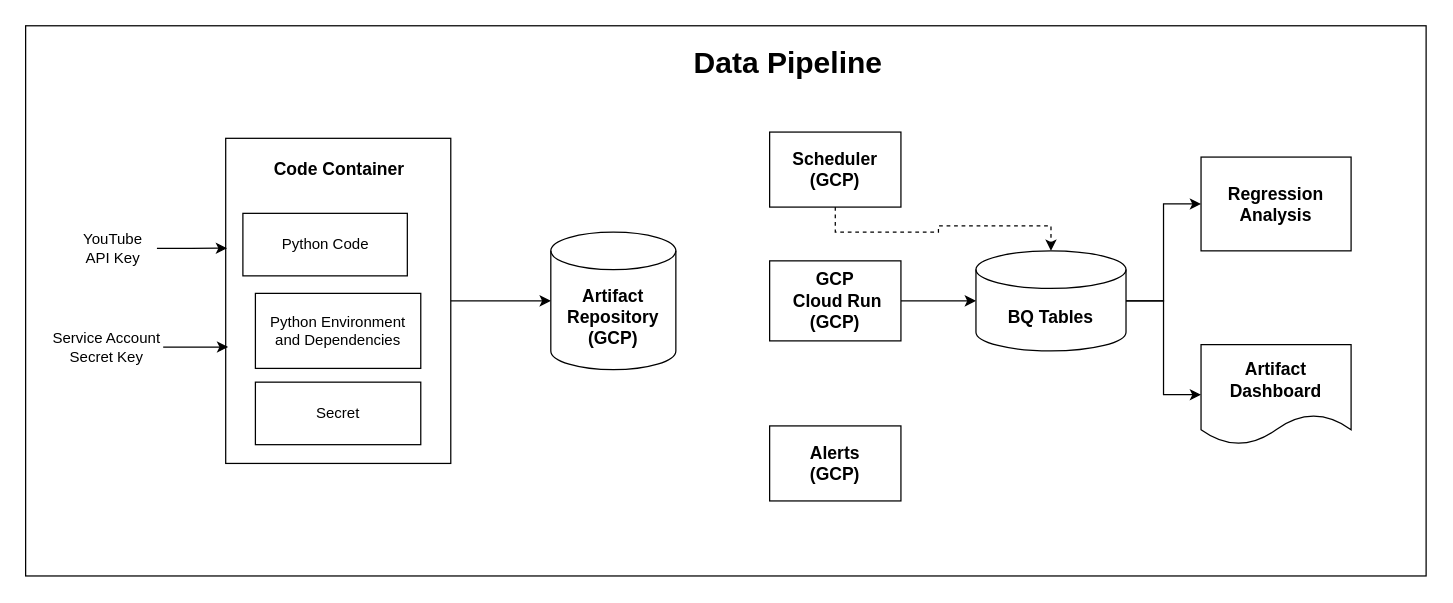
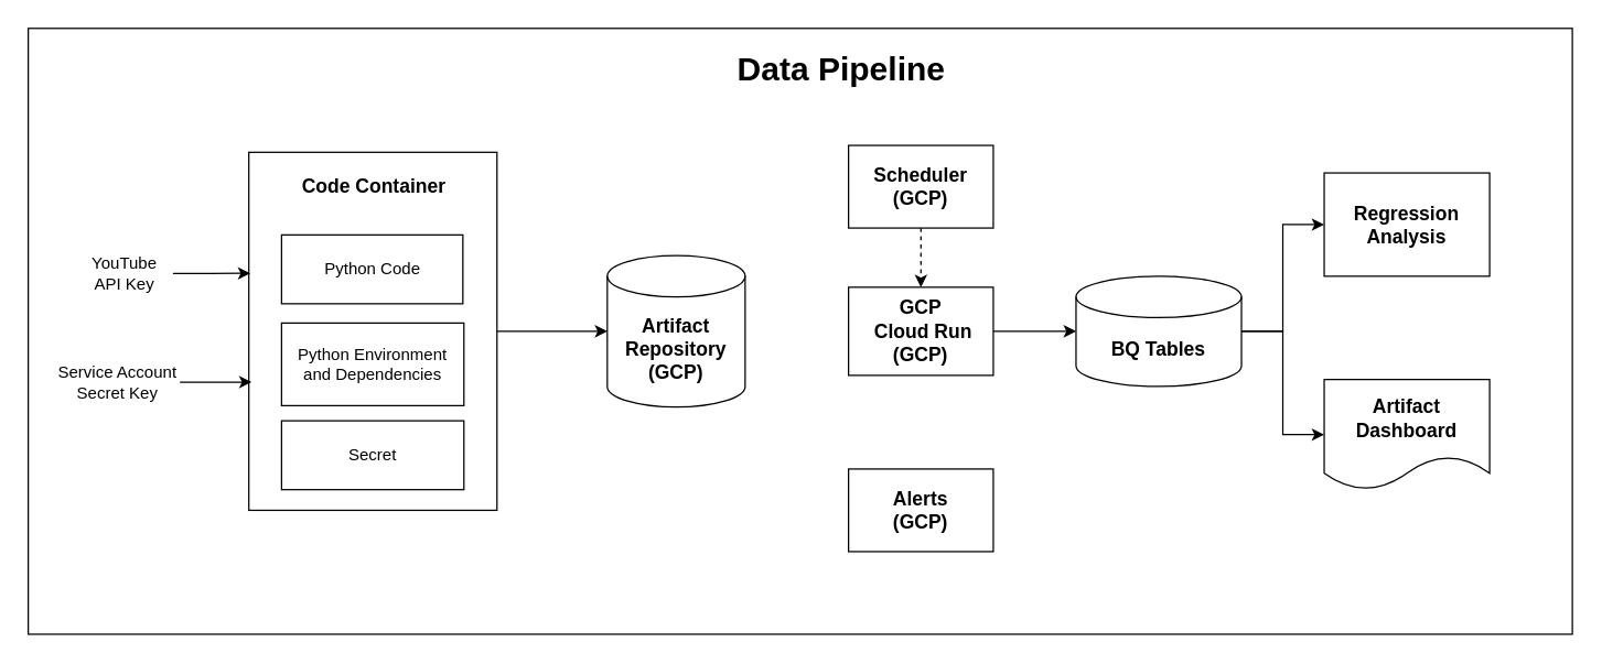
  <mxCell id="0" />
  <mxCell id="1" parent="0" />
  <mxCell id="2" value="" style="rounded=0;whiteSpace=wrap;html=1;" vertex="1" parent="1"><mxGeometry x="20" y="20" width="1120" height="440" as="geometry" /></mxCell>
- <mxCell id="3" value="&lt;h1&gt;Data Pipeline&lt;/h1&gt;" style="text;html=1;strokeColor=none;fillColor=none;spacing=5;spacingTop=-20;whiteSpace=wrap;overflow=hidden;rounded=0;align=center;" vertex="1" parent="1"><mxGeometry x="470" y="30" width="320" height="40" as="geometry" /></mxCell>
+ <mxCell id="3" value="&lt;h1&gt;Data Pipeline&lt;/h1&gt;" style="text;html=1;strokeColor=none;fillColor=none;spacing=5;spacingTop=-20;whiteSpace=wrap;overflow=hidden;rounded=0;align=center;" vertex="1" parent="1"><mxGeometry x="450" y="30" width="320" height="40" as="geometry" /></mxCell>
  <mxCell id="4" value="" style="rounded=0;whiteSpace=wrap;html=1;" vertex="1" parent="1"><mxGeometry x="180" y="110" width="180" height="260" as="geometry" /></mxCell>
  <mxCell id="5" value="Code Container" style="text;html=1;strokeColor=none;fillColor=none;align=center;verticalAlign=middle;whiteSpace=wrap;rounded=0;fontSize=14;fontStyle=1" vertex="1" parent="1"><mxGeometry x="206" y="120" width="130" height="30" as="geometry" /></mxCell>
- <mxCell id="6" value="Python Code" style="rounded=0;whiteSpace=wrap;html=1;" vertex="1" parent="1"><mxGeometry x="193.75" y="170" width="131.5" height="50" as="geometry" /></mxCell>
+ <mxCell id="6" value="Python Code" style="rounded=0;whiteSpace=wrap;html=1;" vertex="1" parent="1"><mxGeometry x="203.75" y="170" width="131.5" height="50" as="geometry" /></mxCell>
  <mxCell id="7" value="Python Environment and Dependencies" style="rounded=0;whiteSpace=wrap;html=1;" vertex="1" parent="1"><mxGeometry x="203.75" y="234" width="132.25" height="60" as="geometry" /></mxCell>
  <mxCell id="8" value="Secret" style="rounded=0;whiteSpace=wrap;html=1;" vertex="1" parent="1"><mxGeometry x="203.75" y="305" width="132.25" height="50" as="geometry" /></mxCell>
  <mxCell id="9" value="YouTube API Key" style="text;html=1;strokeColor=none;fillColor=none;align=center;verticalAlign=middle;whiteSpace=wrap;rounded=0;" vertex="1" parent="1"><mxGeometry x="55" y="182" width="70" height="32" as="geometry" /></mxCell>
  <mxCell id="10" value="Service Account Secret Key" style="text;html=1;strokeColor=none;fillColor=none;align=center;verticalAlign=middle;whiteSpace=wrap;rounded=0;" vertex="1" parent="1"><mxGeometry x="40" y="259" width="90" height="36" as="geometry" /></mxCell>
  <mxCell id="11" style="edgeStyle=orthogonalEdgeStyle;rounded=0;orthogonalLoop=1;jettySize=auto;html=1;entryX=0.006;entryY=0.338;entryDx=0;entryDy=0;entryPerimeter=0;" edge="1" parent="1" source="9" target="4"><mxGeometry relative="1" as="geometry" /></mxCell>
  <mxCell id="12" style="edgeStyle=orthogonalEdgeStyle;rounded=0;orthogonalLoop=1;jettySize=auto;html=1;exitX=1;exitY=0.5;exitDx=0;exitDy=0;entryX=0.011;entryY=0.642;entryDx=0;entryDy=0;entryPerimeter=0;" edge="1" parent="1" source="10" target="4"><mxGeometry relative="1" as="geometry" /></mxCell>
  <mxCell id="13" value="&lt;b&gt;&lt;font style=&quot;font-size: 14px;&quot;&gt;Artifact Repository&lt;br&gt;(GCP)&lt;br&gt;&lt;/font&gt;&lt;/b&gt;" style="shape=cylinder3;whiteSpace=wrap;html=1;boundedLbl=1;backgroundOutline=1;size=15;" vertex="1" parent="1"><mxGeometry x="440" y="185" width="100" height="110" as="geometry" /></mxCell>
  <mxCell id="14" style="edgeStyle=orthogonalEdgeStyle;rounded=0;orthogonalLoop=1;jettySize=auto;html=1;exitX=1;exitY=0.5;exitDx=0;exitDy=0;" edge="1" parent="1" source="15" target="22"><mxGeometry relative="1" as="geometry" /></mxCell>
  <mxCell id="15" value="&lt;span style=&quot;font-size: 14px;&quot;&gt;&lt;b&gt;GCP&lt;br&gt;&amp;nbsp;Cloud Run&lt;br&gt;(GCP)&lt;br&gt;&lt;/b&gt;&lt;/span&gt;" style="rounded=0;whiteSpace=wrap;html=1;" vertex="1" parent="1"><mxGeometry x="615" y="208" width="105" height="64" as="geometry" /></mxCell>
  <mxCell id="16" value="&lt;span style=&quot;font-size: 14px;&quot;&gt;&lt;b&gt;Alerts&lt;br&gt;(GCP)&lt;br&gt;&lt;/b&gt;&lt;/span&gt;" style="rounded=0;whiteSpace=wrap;html=1;" vertex="1" parent="1"><mxGeometry x="615" y="340" width="105" height="60" as="geometry" /></mxCell>
- <mxCell id="17" style="edgeStyle=orthogonalEdgeStyle;rounded=0;orthogonalLoop=1;jettySize=auto;html=1;exitX=0.5;exitY=1;exitDx=0;exitDy=0;dashed=1;" edge="1" parent="1" source="18" target="22"><mxGeometry relative="1" as="geometry" /></mxCell>
+ <mxCell id="17" style="edgeStyle=orthogonalEdgeStyle;rounded=0;orthogonalLoop=1;jettySize=auto;html=1;exitX=0.5;exitY=1;exitDx=0;exitDy=0;dashed=1;" edge="1" parent="1" source="18" target="15"><mxGeometry relative="1" as="geometry" /></mxCell>
  <mxCell id="18" value="&lt;span style=&quot;font-size: 14px;&quot;&gt;&lt;b&gt;Scheduler&lt;br&gt;(GCP)&lt;br&gt;&lt;/b&gt;&lt;/span&gt;" style="rounded=0;whiteSpace=wrap;html=1;" vertex="1" parent="1"><mxGeometry x="615" y="105" width="105" height="60" as="geometry" /></mxCell>
  <mxCell id="19" style="edgeStyle=orthogonalEdgeStyle;rounded=0;orthogonalLoop=1;jettySize=auto;html=1;exitX=1;exitY=0.5;exitDx=0;exitDy=0;entryX=0;entryY=0.5;entryDx=0;entryDy=0;entryPerimeter=0;" edge="1" parent="1" source="4" target="13"><mxGeometry relative="1" as="geometry" /></mxCell>
  <mxCell id="20" style="edgeStyle=orthogonalEdgeStyle;rounded=0;orthogonalLoop=1;jettySize=auto;html=1;exitX=1;exitY=0.5;exitDx=0;exitDy=0;exitPerimeter=0;entryX=0;entryY=0.5;entryDx=0;entryDy=0;" edge="1" parent="1" source="22" target="24"><mxGeometry relative="1" as="geometry" /></mxCell>
  <mxCell id="21" style="edgeStyle=orthogonalEdgeStyle;rounded=0;orthogonalLoop=1;jettySize=auto;html=1;exitX=1;exitY=0.5;exitDx=0;exitDy=0;exitPerimeter=0;entryX=0;entryY=0.5;entryDx=0;entryDy=0;" edge="1" parent="1" source="22" target="23"><mxGeometry relative="1" as="geometry" /></mxCell>
  <mxCell id="22" value="&lt;b&gt;&lt;font style=&quot;font-size: 14px;&quot;&gt;BQ Tables&lt;/font&gt;&lt;/b&gt;" style="shape=cylinder3;whiteSpace=wrap;html=1;boundedLbl=1;backgroundOutline=1;size=15;" vertex="1" parent="1"><mxGeometry x="780" y="200" width="120" height="80" as="geometry" /></mxCell>
  <mxCell id="23" value="&lt;b&gt;&lt;font style=&quot;font-size: 14px;&quot;&gt;Artifact Dashboard&lt;/font&gt;&lt;/b&gt;" style="shape=document;whiteSpace=wrap;html=1;boundedLbl=1;" vertex="1" parent="1"><mxGeometry x="960" y="275" width="120" height="80" as="geometry" /></mxCell>
  <mxCell id="24" value="&lt;b&gt;&lt;font style=&quot;font-size: 14px;&quot;&gt;Regression Analysis&lt;/font&gt;&lt;/b&gt;" style="rounded=0;whiteSpace=wrap;html=1;" vertex="1" parent="1"><mxGeometry x="960" y="125" width="120" height="75" as="geometry" /></mxCell>
